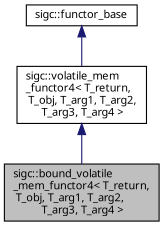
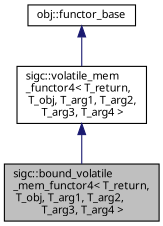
  digraph {
    node [color=black fillcolor=white fontname=Sans fontsize=10 shape=record style=filled]
    edge [color=midnightblue dir=back fontname=Sans fontsize=10 labelfontname=Sans labelfontsize=10 style=solid]
    n1 [fillcolor=grey75 fontcolor=black height=0.2 label="sigc::bound_volatile\l_mem_functor4\< T_return,\l T_obj, T_arg1, T_arg2,\l T_arg3, T_arg4 \>" width=0.4]
    n2 [height=0.2 label="sigc::volatile_mem\l_functor4\< T_return,\l T_obj, T_arg1, T_arg2,\l T_arg3, T_arg4 \>" width=0.4]
-   n3 [height=0.2 label="sigc::functor_base" width=0.4]
+   n3 [height=0.2 label="obj::functor_base" width=0.4]
    n2 -> n1
    n3 -> n2
  }
